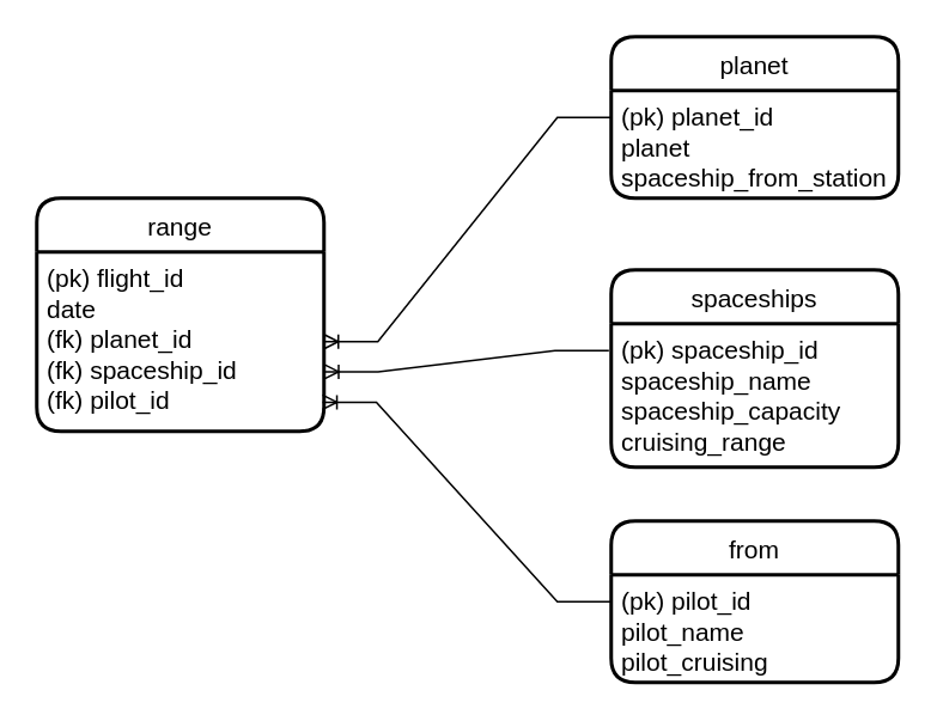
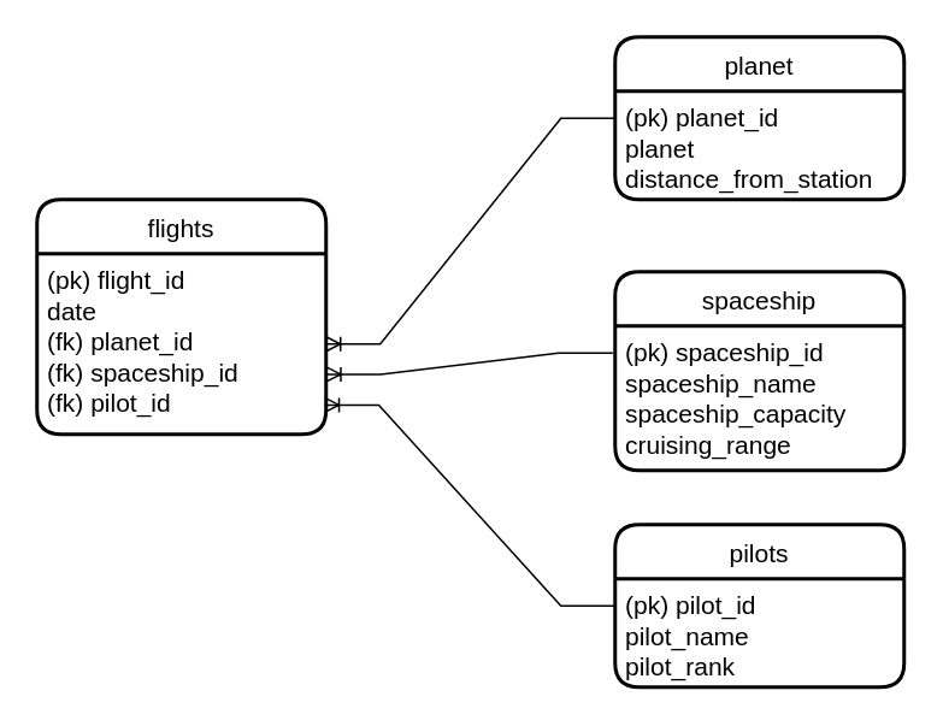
  <mxCell id="0" />
  <mxCell id="1" parent="0" />
- <mxCell id="2" value="range" style="swimlane;childLayout=stackLayout;horizontal=1;startSize=30;horizontalStack=0;rounded=1;fontSize=14;fontStyle=0;strokeWidth=2;resizeParent=0;resizeLast=1;shadow=0;dashed=0;align=center;" vertex="1" parent="1"><mxGeometry x="20" y="110" width="160" height="130" as="geometry" /></mxCell>
+ <mxCell id="2" value="flights" style="swimlane;childLayout=stackLayout;horizontal=1;startSize=30;horizontalStack=0;rounded=1;fontSize=14;fontStyle=0;strokeWidth=2;resizeParent=0;resizeLast=1;shadow=0;dashed=0;align=center;" vertex="1" parent="1"><mxGeometry x="20" y="110" width="160" height="130" as="geometry" /></mxCell>
  <mxCell id="3" value="(pk) flight_id&#10;date&#10;(fk) planet_id&#10;(fk) spaceship_id&#10;(fk) pilot_id" style="align=left;strokeColor=none;fillColor=none;spacingLeft=4;fontSize=14;verticalAlign=top;resizable=0;rotatable=0;part=1;" vertex="1" parent="2"><mxGeometry y="30" width="160" height="100" as="geometry" /></mxCell>
- <mxCell id="4" value="spaceships" style="swimlane;childLayout=stackLayout;horizontal=1;startSize=30;horizontalStack=0;rounded=1;fontSize=14;fontStyle=0;strokeWidth=2;resizeParent=0;resizeLast=1;shadow=0;dashed=0;align=center;" vertex="1" parent="1"><mxGeometry x="340" y="150" width="160" height="110" as="geometry" /></mxCell>
+ <mxCell id="4" value="spaceship" style="swimlane;childLayout=stackLayout;horizontal=1;startSize=30;horizontalStack=0;rounded=1;fontSize=14;fontStyle=0;strokeWidth=2;resizeParent=0;resizeLast=1;shadow=0;dashed=0;align=center;" vertex="1" parent="1"><mxGeometry x="340" y="150" width="160" height="110" as="geometry" /></mxCell>
  <mxCell id="5" value="(pk) spaceship_id&#10;spaceship_name&#10;spaceship_capacity&#10;cruising_range" style="align=left;strokeColor=none;fillColor=none;spacingLeft=4;fontSize=14;verticalAlign=top;resizable=0;rotatable=0;part=1;" vertex="1" parent="4"><mxGeometry y="30" width="160" height="80" as="geometry" /></mxCell>
- <mxCell id="6" value="from" style="swimlane;childLayout=stackLayout;horizontal=1;startSize=30;horizontalStack=0;rounded=1;fontSize=14;fontStyle=0;strokeWidth=2;resizeParent=0;resizeLast=1;shadow=0;dashed=0;align=center;" vertex="1" parent="1"><mxGeometry x="340" y="290" width="160" height="90" as="geometry" /></mxCell>
- <mxCell id="7" value="(pk) pilot_id&#10;pilot_name&#10;pilot_cruising" style="align=left;strokeColor=none;fillColor=none;spacingLeft=4;fontSize=14;verticalAlign=top;resizable=0;rotatable=0;part=1;" vertex="1" parent="6"><mxGeometry y="30" width="160" height="60" as="geometry" /></mxCell>
+ <mxCell id="6" value="pilots" style="swimlane;childLayout=stackLayout;horizontal=1;startSize=30;horizontalStack=0;rounded=1;fontSize=14;fontStyle=0;strokeWidth=2;resizeParent=0;resizeLast=1;shadow=0;dashed=0;align=center;" vertex="1" parent="1"><mxGeometry x="340" y="290" width="160" height="90" as="geometry" /></mxCell>
+ <mxCell id="7" value="(pk) pilot_id&#10;pilot_name&#10;pilot_rank" style="align=left;strokeColor=none;fillColor=none;spacingLeft=4;fontSize=14;verticalAlign=top;resizable=0;rotatable=0;part=1;" vertex="1" parent="6"><mxGeometry y="30" width="160" height="60" as="geometry" /></mxCell>
  <mxCell id="8" value="planet" style="swimlane;childLayout=stackLayout;horizontal=1;startSize=30;horizontalStack=0;rounded=1;fontSize=14;fontStyle=0;strokeWidth=2;resizeParent=0;resizeLast=1;shadow=0;dashed=0;align=center;" vertex="1" parent="1"><mxGeometry x="340" y="20" width="160" height="90" as="geometry" /></mxCell>
- <mxCell id="9" value="(pk) planet_id&#10;planet&#10;spaceship_from_station" style="align=left;strokeColor=none;fillColor=none;spacingLeft=4;fontSize=14;verticalAlign=top;resizable=0;rotatable=0;part=1;" vertex="1" parent="8"><mxGeometry y="30" width="160" height="60" as="geometry" /></mxCell>
+ <mxCell id="9" value="(pk) planet_id&#10;planet&#10;distance_from_station" style="align=left;strokeColor=none;fillColor=none;spacingLeft=4;fontSize=14;verticalAlign=top;resizable=0;rotatable=0;part=1;" vertex="1" parent="8"><mxGeometry y="30" width="160" height="60" as="geometry" /></mxCell>
  <mxCell id="10" value="" style="edgeStyle=entityRelationEdgeStyle;fontSize=12;html=1;endArrow=ERoneToMany;rounded=0;exitX=0;exitY=0.25;exitDx=0;exitDy=0;entryX=1;entryY=0.5;entryDx=0;entryDy=0;" edge="1" parent="1" source="9" target="3"><mxGeometry width="100" height="100" relative="1" as="geometry"><mxPoint x="150" y="200" as="sourcePoint" /><mxPoint x="250" y="100" as="targetPoint" /></mxGeometry></mxCell>
  <mxCell id="11" value="" style="edgeStyle=entityRelationEdgeStyle;fontSize=12;html=1;endArrow=ERoneToMany;rounded=0;exitX=-0.008;exitY=0.187;exitDx=0;exitDy=0;entryX=1.001;entryY=0.668;entryDx=0;entryDy=0;entryPerimeter=0;exitPerimeter=0;" edge="1" parent="1" source="5" target="3"><mxGeometry width="100" height="100" relative="1" as="geometry"><mxPoint x="200" y="210" as="sourcePoint" /><mxPoint x="290" y="200" as="targetPoint" /></mxGeometry></mxCell>
  <mxCell id="12" value="" style="edgeStyle=entityRelationEdgeStyle;fontSize=12;html=1;endArrow=ERoneToMany;rounded=0;exitX=0;exitY=0.25;exitDx=0;exitDy=0;entryX=0.995;entryY=0.838;entryDx=0;entryDy=0;entryPerimeter=0;" edge="1" parent="1" source="7" target="3"><mxGeometry width="100" height="100" relative="1" as="geometry"><mxPoint x="170" y="250" as="sourcePoint" /><mxPoint x="270" y="150" as="targetPoint" /></mxGeometry></mxCell>
